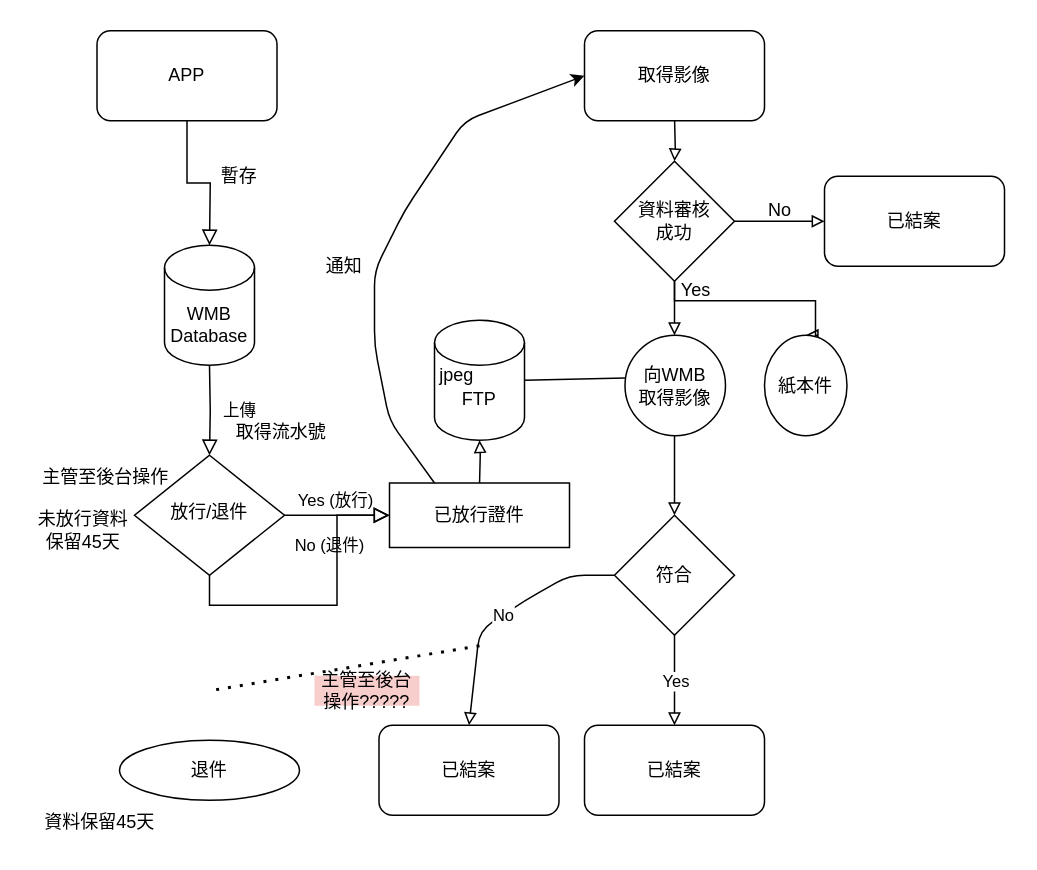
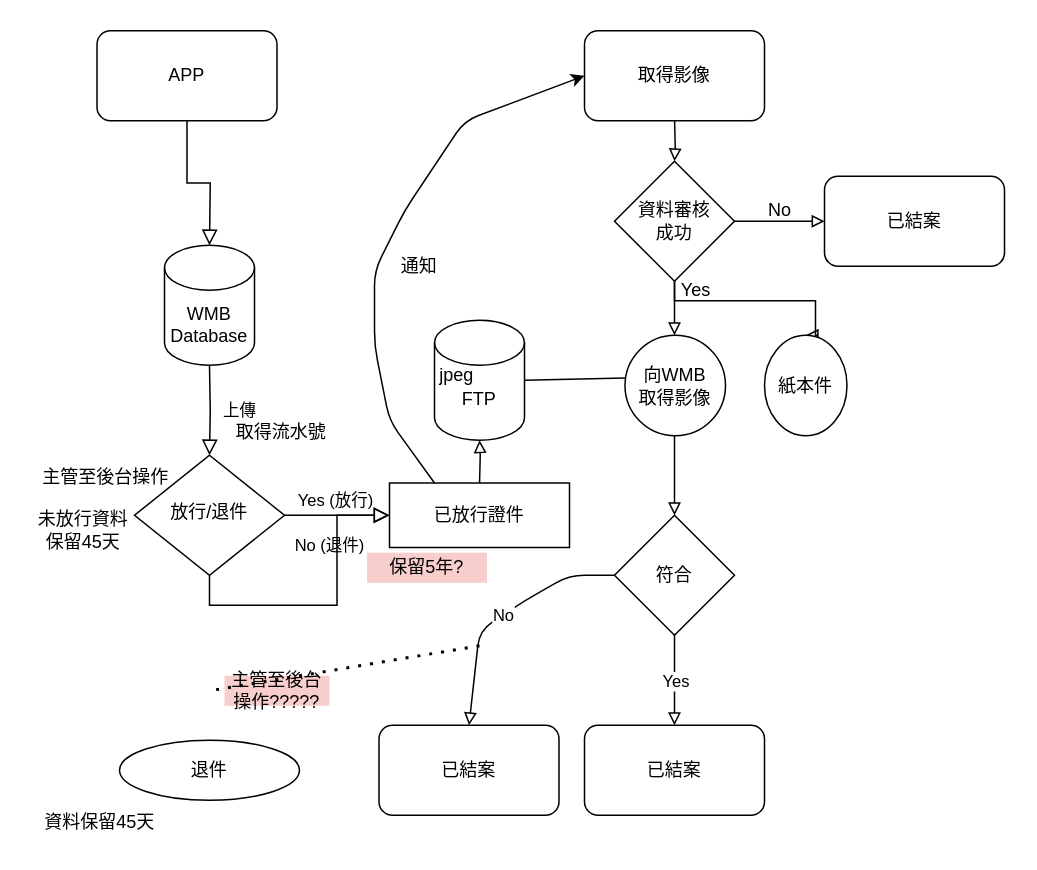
  <mxCell id="0" />
  <mxCell id="1" parent="0" />
  <mxCell id="2" value="" style="rounded=0;html=1;jettySize=auto;orthogonalLoop=1;fontSize=11;endArrow=block;endFill=0;endSize=8;strokeWidth=1;shadow=0;labelBackgroundColor=none;edgeStyle=orthogonalEdgeStyle;exitX=0.5;exitY=1;exitDx=0;exitDy=0;" parent="1" source="32" edge="1"><mxGeometry relative="1" as="geometry"><mxPoint x="139" y="113" as="sourcePoint" /><mxPoint x="139" y="163" as="targetPoint" /></mxGeometry></mxCell>
  <mxCell id="3" value="上傳" style="rounded=0;html=1;jettySize=auto;orthogonalLoop=1;fontSize=11;endArrow=block;endFill=0;endSize=8;strokeWidth=1;shadow=0;labelBackgroundColor=none;edgeStyle=orthogonalEdgeStyle;exitX=0.5;exitY=1;exitDx=0;exitDy=0;entryX=0.5;entryY=0;entryDx=0;entryDy=0;" parent="1" target="5" edge="1"><mxGeometry y="20" relative="1" as="geometry"><mxPoint as="offset" /><mxPoint x="139" y="243" as="sourcePoint" /><mxPoint x="138" y="303" as="targetPoint" /></mxGeometry></mxCell>
  <mxCell id="4" value="Yes (放行)" style="edgeStyle=orthogonalEdgeStyle;rounded=0;html=1;jettySize=auto;orthogonalLoop=1;fontSize=11;endArrow=block;endFill=0;endSize=8;strokeWidth=1;shadow=0;labelBackgroundColor=none;entryX=0;entryY=0.5;entryDx=0;entryDy=0;" parent="1" edge="1"><mxGeometry y="10" relative="1" as="geometry"><mxPoint as="offset" /><mxPoint x="187" y="343" as="sourcePoint" /><mxPoint x="259" y="343" as="targetPoint" /></mxGeometry></mxCell>
  <mxCell id="5" value="放行/退件" style="rhombus;whiteSpace=wrap;html=1;shadow=0;fontFamily=Helvetica;fontSize=12;align=center;strokeWidth=1;spacing=6;spacingTop=-4;" parent="1" vertex="1"><mxGeometry x="89" y="303" width="100" height="80" as="geometry" /></mxCell>
  <mxCell id="6" value="" style="edgeStyle=orthogonalEdgeStyle;rounded=0;orthogonalLoop=1;jettySize=auto;html=1;endArrow=block;endFill=0;" edge="1" parent="1" target="34"><mxGeometry relative="1" as="geometry"><mxPoint x="319" y="323" as="sourcePoint" /></mxGeometry></mxCell>
  <mxCell id="7" value="No (退件)" style="rounded=0;html=1;jettySize=auto;orthogonalLoop=1;fontSize=11;endArrow=block;endFill=0;endSize=8;strokeWidth=1;shadow=0;labelBackgroundColor=none;edgeStyle=orthogonalEdgeStyle;exitX=0.5;exitY=1;exitDx=0;exitDy=0;" edge="1" parent="1" source="5" target="36"><mxGeometry y="40" relative="1" as="geometry"><mxPoint as="offset" /><mxPoint x="139" y="412" as="sourcePoint" /><mxPoint x="139" y="452" as="targetPoint" /></mxGeometry></mxCell>
- <mxCell id="8" value="暫存" style="text;html=1;strokeColor=none;fillColor=none;align=center;verticalAlign=middle;whiteSpace=wrap;rounded=0;" vertex="1" parent="1"><mxGeometry x="139" y="107" width="40" height="20" as="geometry" /></mxCell>
  <mxCell id="9" value="主管至後台操作" style="text;html=1;strokeColor=none;fillColor=none;align=center;verticalAlign=middle;whiteSpace=wrap;rounded=0;" vertex="1" parent="1"><mxGeometry x="20" y="303" width="100" height="30" as="geometry" /></mxCell>
  <mxCell id="10" value="未放行資料保留45天" style="text;html=1;strokeColor=none;fillColor=none;align=center;verticalAlign=middle;whiteSpace=wrap;rounded=0;" vertex="1" parent="1"><mxGeometry x="20" y="343" width="70" height="20" as="geometry" /></mxCell>
  <mxCell id="11" value="" style="endArrow=block;html=1;exitX=0.5;exitY=1;exitDx=0;exitDy=0;endFill=0;" edge="1" parent="1"><mxGeometry width="50" height="50" relative="1" as="geometry"><mxPoint x="449" y="283" as="sourcePoint" /><mxPoint x="449" y="343" as="targetPoint" /></mxGeometry></mxCell>
  <mxCell id="12" value="符合" style="rhombus;whiteSpace=wrap;html=1;" vertex="1" parent="1"><mxGeometry x="409" y="343" width="80" height="80" as="geometry" /></mxCell>
  <mxCell id="13" value="" style="endArrow=block;html=1;exitX=0.5;exitY=1;exitDx=0;exitDy=0;endFill=0;entryX=0.5;entryY=0;entryDx=0;entryDy=0;" edge="1" parent="1" target="21"><mxGeometry relative="1" as="geometry"><mxPoint x="449" y="422" as="sourcePoint" /><mxPoint x="449" y="480" as="targetPoint" /></mxGeometry></mxCell>
  <mxCell id="14" value="Yes" style="edgeLabel;resizable=0;html=1;align=center;verticalAlign=middle;" connectable="0" vertex="1" parent="13"><mxGeometry relative="1" as="geometry" /></mxCell>
  <mxCell id="15" value="" style="endArrow=block;html=1;exitX=0;exitY=0.5;exitDx=0;exitDy=0;endFill=0;entryX=0.5;entryY=0;entryDx=0;entryDy=0;" edge="1" parent="1" source="12" target="29"><mxGeometry relative="1" as="geometry"><mxPoint x="454" y="400" as="sourcePoint" /><mxPoint x="319" y="410" as="targetPoint" /><Array as="points"><mxPoint x="379" y="383" /><mxPoint x="349" y="400" /><mxPoint x="319" y="420" /></Array></mxGeometry></mxCell>
  <mxCell id="16" value="No" style="edgeLabel;resizable=0;html=1;align=center;verticalAlign=middle;" connectable="0" vertex="1" parent="15"><mxGeometry relative="1" as="geometry" /></mxCell>
  <mxCell id="17" value="資料保留45天" style="text;html=1;strokeColor=none;fillColor=none;align=center;verticalAlign=middle;whiteSpace=wrap;rounded=0;" vertex="1" parent="1"><mxGeometry x="21" y="538" width="90" height="20" as="geometry" /></mxCell>
  <mxCell id="18" value="退件" style="ellipse;whiteSpace=wrap;html=1;fontSize=12;glass=0;strokeWidth=1;shadow=0;" vertex="1" parent="1"><mxGeometry x="79" y="493" width="120" height="40" as="geometry" /></mxCell>
- <mxCell id="19" value="主管至後台操作?????" style="text;html=1;fillColor=#f8cecc;align=center;verticalAlign=middle;whiteSpace=wrap;rounded=0;" vertex="1" parent="1"><mxGeometry x="209" y="450" width="70" height="20" as="geometry" /></mxCell>
+ <mxCell id="19" value="主管至後台操作?????" style="text;html=1;fillColor=#f8cecc;align=center;verticalAlign=middle;whiteSpace=wrap;rounded=0;" vertex="1" parent="1"><mxGeometry x="149" y="450" width="70" height="20" as="geometry" /></mxCell>
  <mxCell id="20" value="&lt;span&gt;WMB&lt;/span&gt;&lt;br&gt;&lt;span&gt;Database&lt;/span&gt;" style="shape=cylinder3;whiteSpace=wrap;html=1;boundedLbl=1;backgroundOutline=1;size=15;" vertex="1" parent="1"><mxGeometry x="109" y="163" width="60" height="80" as="geometry" /></mxCell>
  <mxCell id="21" value="已結案" style="rounded=1;whiteSpace=wrap;html=1;" vertex="1" parent="1"><mxGeometry x="389" y="483" width="120" height="60" as="geometry" /></mxCell>
  <mxCell id="22" value="" style="edgeStyle=orthogonalEdgeStyle;rounded=0;orthogonalLoop=1;jettySize=auto;html=1;endArrow=block;endFill=0;" edge="1" parent="1" target="26"><mxGeometry relative="1" as="geometry"><mxPoint x="449" y="77" as="sourcePoint" /></mxGeometry></mxCell>
  <mxCell id="23" value="" style="edgeStyle=orthogonalEdgeStyle;rounded=0;orthogonalLoop=1;jettySize=auto;html=1;endArrow=block;endFill=0;" edge="1" parent="1" source="26"><mxGeometry relative="1" as="geometry"><mxPoint x="449" y="223" as="targetPoint" /></mxGeometry></mxCell>
  <mxCell id="24" value="" style="edgeStyle=orthogonalEdgeStyle;rounded=0;orthogonalLoop=1;jettySize=auto;html=1;endArrow=block;endFill=0;" edge="1" parent="1" source="26"><mxGeometry relative="1" as="geometry"><mxPoint x="549" y="147" as="targetPoint" /></mxGeometry></mxCell>
  <mxCell id="25" style="edgeStyle=orthogonalEdgeStyle;rounded=0;orthogonalLoop=1;jettySize=auto;html=1;exitX=0.5;exitY=1;exitDx=0;exitDy=0;entryX=0.5;entryY=0;entryDx=0;entryDy=0;endArrow=block;endFill=0;" edge="1" parent="1" source="26" target="39"><mxGeometry relative="1" as="geometry"><Array as="points"><mxPoint x="449" y="200" /><mxPoint x="543" y="200" /></Array></mxGeometry></mxCell>
  <mxCell id="26" value="資料審核&lt;br&gt;成功" style="rhombus;whiteSpace=wrap;html=1;" vertex="1" parent="1"><mxGeometry x="409" y="107" width="80" height="80" as="geometry" /></mxCell>
  <mxCell id="27" value="Yes" style="text;html=1;align=center;verticalAlign=middle;resizable=0;points=[];autosize=1;" vertex="1" parent="1"><mxGeometry x="443" y="183" width="40" height="20" as="geometry" /></mxCell>
  <mxCell id="28" value="No" style="text;html=1;align=center;verticalAlign=middle;resizable=0;points=[];autosize=1;" vertex="1" parent="1"><mxGeometry x="504" y="130" width="30" height="20" as="geometry" /></mxCell>
  <mxCell id="29" value="已結案" style="rounded=1;whiteSpace=wrap;html=1;" vertex="1" parent="1"><mxGeometry x="252" y="483" width="120" height="60" as="geometry" /></mxCell>
  <mxCell id="30" style="edgeStyle=orthogonalEdgeStyle;rounded=0;orthogonalLoop=1;jettySize=auto;html=1;exitX=0.5;exitY=1;exitDx=0;exitDy=0;endArrow=block;endFill=0;" edge="1" parent="1" source="19" target="19"><mxGeometry relative="1" as="geometry" /></mxCell>
  <mxCell id="31" value="" style="endArrow=none;dashed=1;html=1;dashPattern=1 3;strokeWidth=2;" edge="1" parent="1"><mxGeometry width="50" height="50" relative="1" as="geometry"><mxPoint x="319" y="430" as="sourcePoint" /><mxPoint x="139" y="460" as="targetPoint" /></mxGeometry></mxCell>
  <mxCell id="32" value="APP" style="rounded=1;whiteSpace=wrap;html=1;" vertex="1" parent="1"><mxGeometry x="64" y="20" width="120" height="60" as="geometry" /></mxCell>
  <mxCell id="33" value="取得影像" style="rounded=1;whiteSpace=wrap;html=1;" vertex="1" parent="1"><mxGeometry x="389" y="20" width="120" height="60" as="geometry" /></mxCell>
  <mxCell id="34" value="FTP" style="shape=cylinder3;whiteSpace=wrap;html=1;boundedLbl=1;backgroundOutline=1;size=15;" vertex="1" parent="1"><mxGeometry x="289" y="213" width="60" height="80" as="geometry" /></mxCell>
  <mxCell id="35" value="" style="endArrow=none;dashed=0;html=1;exitX=1;exitY=0.5;exitDx=0;exitDy=0;exitPerimeter=0;entryX=0;entryY=0.425;entryDx=0;entryDy=0;entryPerimeter=0;" edge="1" parent="1" source="34" target="38"><mxGeometry width="50" height="50" relative="1" as="geometry"><mxPoint x="399" y="290" as="sourcePoint" /><mxPoint x="389" y="253" as="targetPoint" /></mxGeometry></mxCell>
  <mxCell id="36" value="已放行證件" style="rounded=0;whiteSpace=wrap;html=1;" vertex="1" parent="1"><mxGeometry x="259" y="321.5" width="120" height="43" as="geometry" /></mxCell>
  <mxCell id="37" value="已結案" style="rounded=1;whiteSpace=wrap;html=1;" vertex="1" parent="1"><mxGeometry x="549" y="117" width="120" height="60" as="geometry" /></mxCell>
  <mxCell id="38" value="&lt;span&gt;向WMB&lt;br&gt;取得影像&lt;/span&gt;" style="ellipse;whiteSpace=wrap;html=1;aspect=fixed;" vertex="1" parent="1"><mxGeometry x="416" y="223" width="67" height="67" as="geometry" /></mxCell>
  <mxCell id="39" value="紙本件" style="ellipse;whiteSpace=wrap;html=1;aspect=fixed;" vertex="1" parent="1"><mxGeometry x="509" y="223" width="55" height="67" as="geometry" /></mxCell>
  <mxCell id="40" value="取得流水號" style="text;html=1;strokeColor=none;fillColor=none;align=center;verticalAlign=middle;whiteSpace=wrap;rounded=0;" vertex="1" parent="1"><mxGeometry x="152" y="278" width="70" height="20" as="geometry" /></mxCell>
  <mxCell id="41" value="" style="endArrow=classic;html=1;exitX=0.25;exitY=0;exitDx=0;exitDy=0;entryX=0;entryY=0.5;entryDx=0;entryDy=0;" edge="1" parent="1" source="36" target="33"><mxGeometry width="50" height="50" relative="1" as="geometry"><mxPoint x="399" y="360" as="sourcePoint" /><mxPoint x="449" y="310" as="targetPoint" /><Array as="points"><mxPoint x="259" y="280" /><mxPoint x="249" y="230" /><mxPoint x="249" y="180" /><mxPoint x="269" y="140" /><mxPoint x="309" y="80" /></Array></mxGeometry></mxCell>
  <mxCell id="42" value="jpeg" style="text;html=1;strokeColor=none;fillColor=none;align=center;verticalAlign=middle;whiteSpace=wrap;rounded=0;" vertex="1" parent="1"><mxGeometry x="284" y="240" width="40" height="20" as="geometry" /></mxCell>
- <mxCell id="43" value="通知" style="text;html=1;strokeColor=none;fillColor=none;align=center;verticalAlign=middle;whiteSpace=wrap;rounded=0;" vertex="1" parent="1"><mxGeometry x="209" y="167" width="40" height="20" as="geometry" /></mxCell>
+ <mxCell id="43" value="通知" style="text;html=1;strokeColor=none;fillColor=none;align=center;verticalAlign=middle;whiteSpace=wrap;rounded=0;" vertex="1" parent="1"><mxGeometry x="259" y="167" width="40" height="20" as="geometry" /></mxCell>
+ <mxCell id="44" value="保留5年?" style="text;html=1;fillColor=#f8cecc;align=center;verticalAlign=middle;whiteSpace=wrap;rounded=0;" vertex="1" parent="1"><mxGeometry x="244" y="368" width="80" height="20" as="geometry" /></mxCell>
